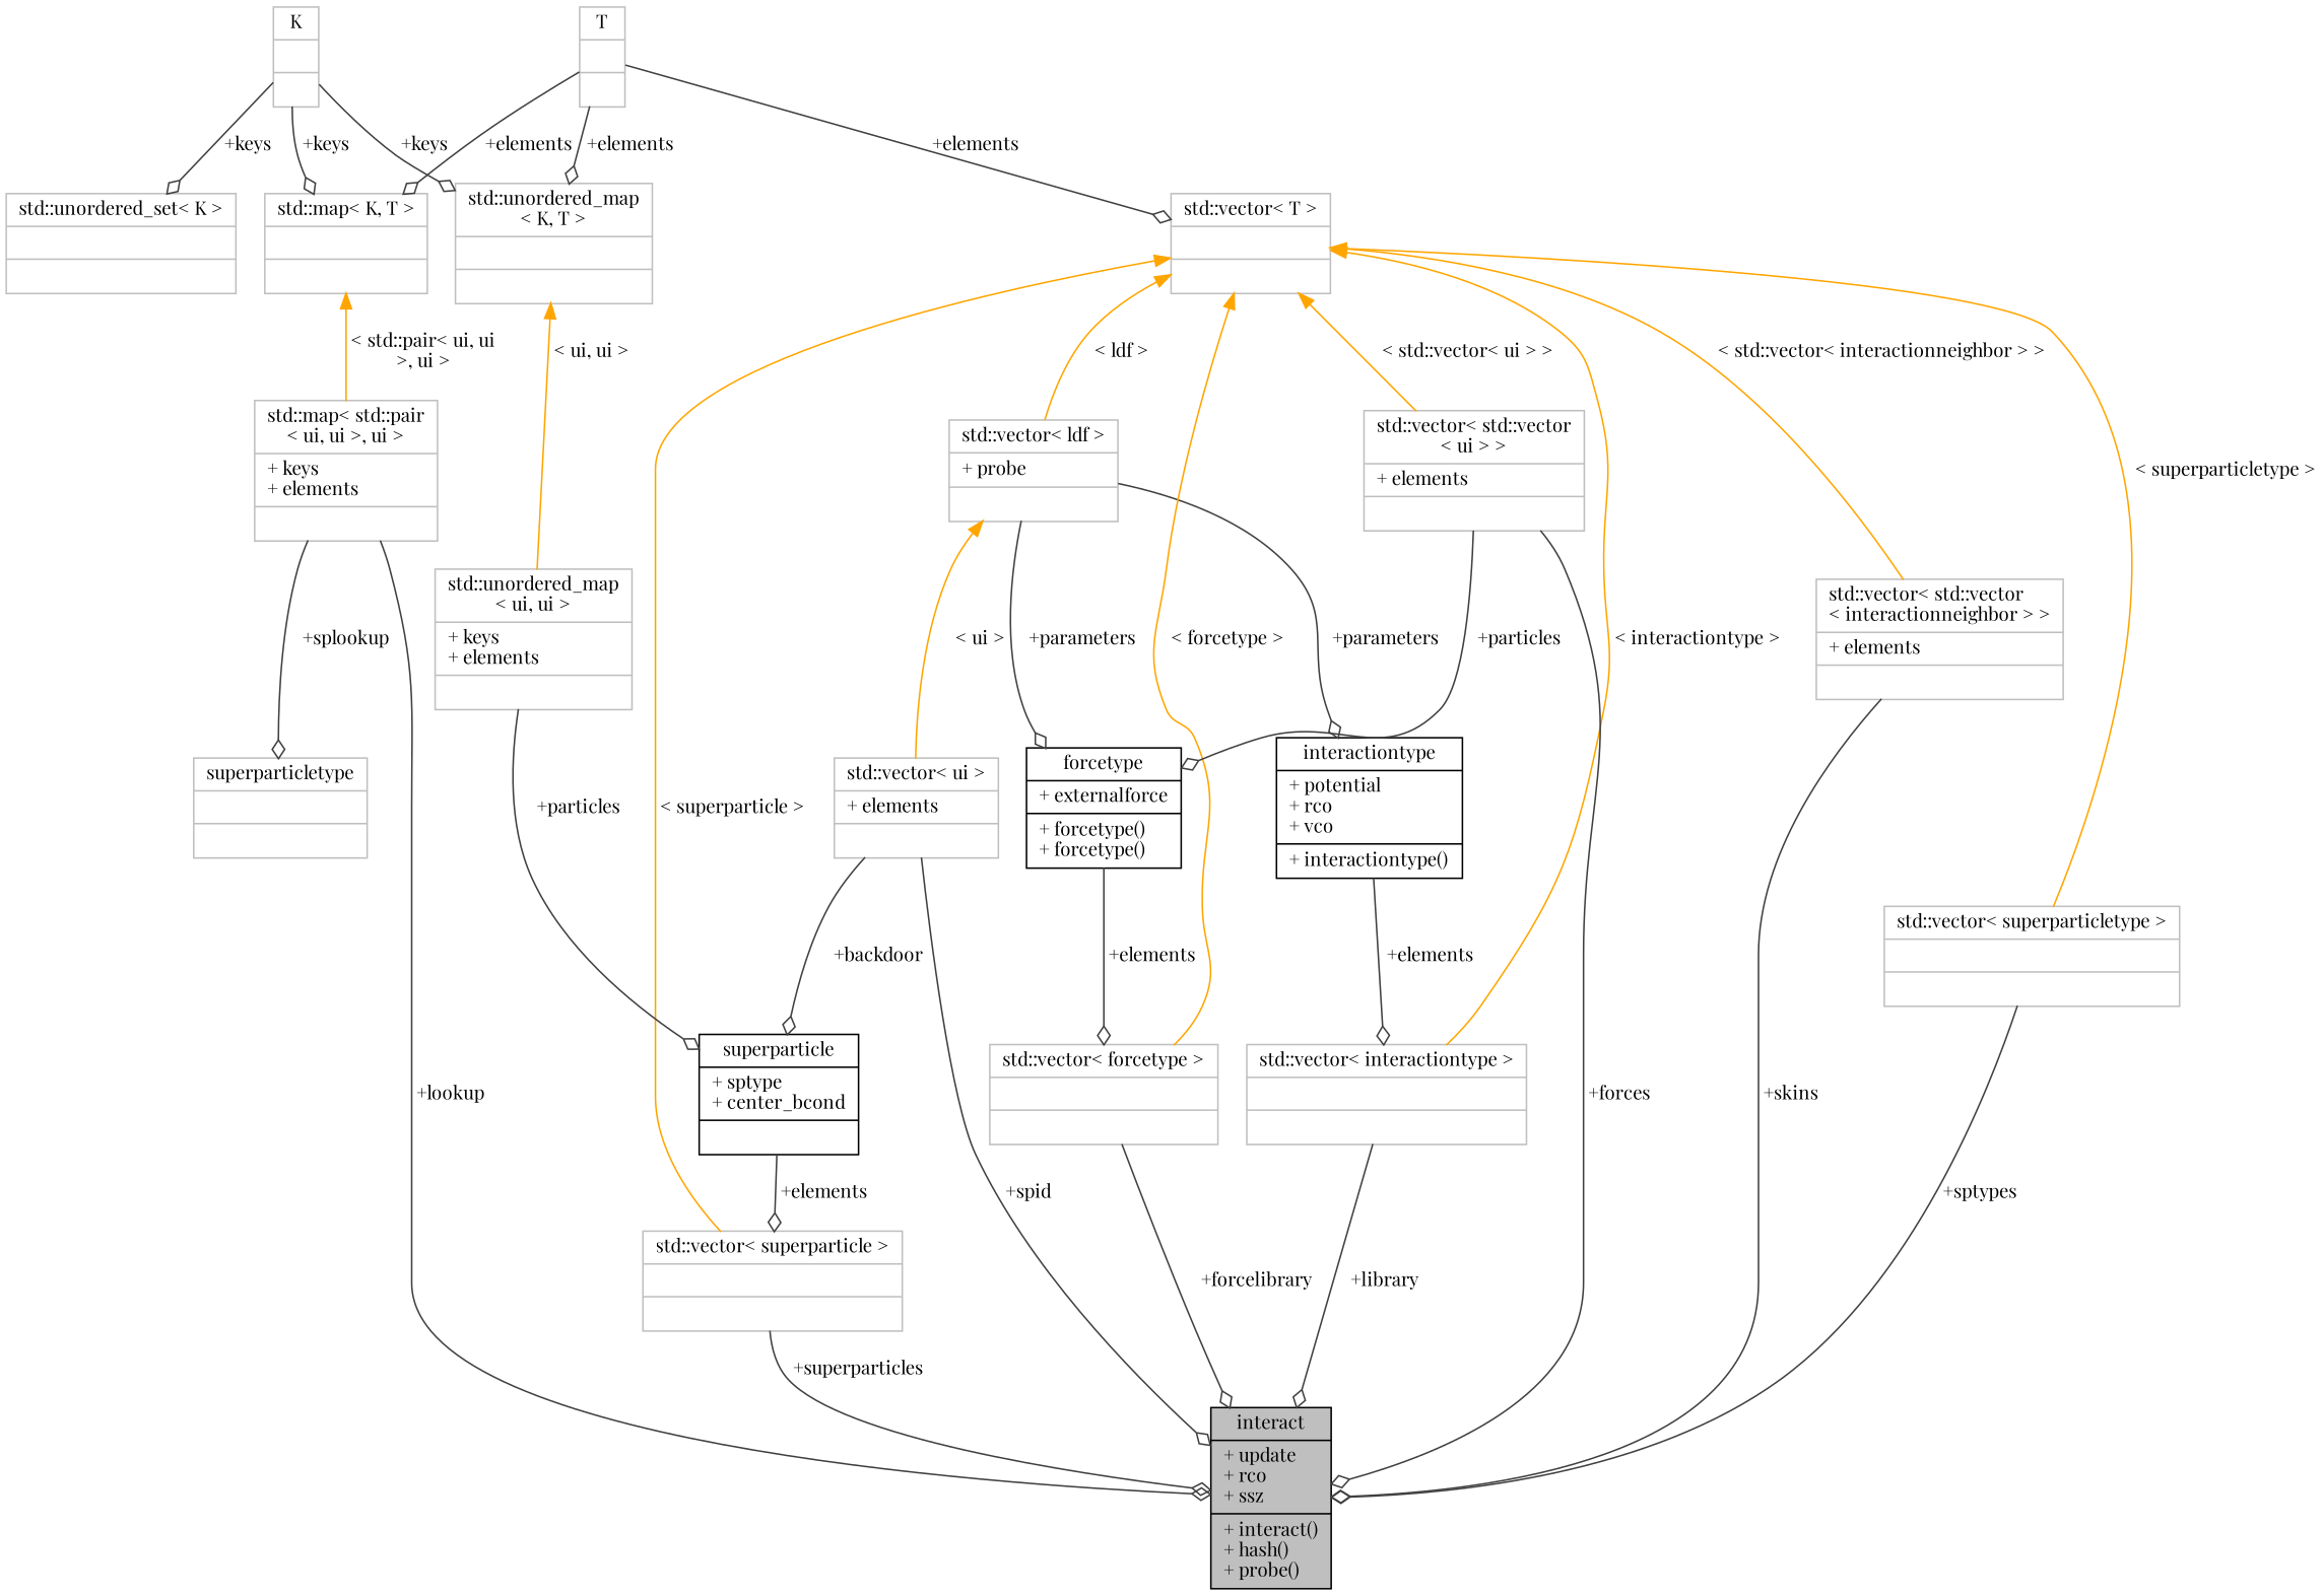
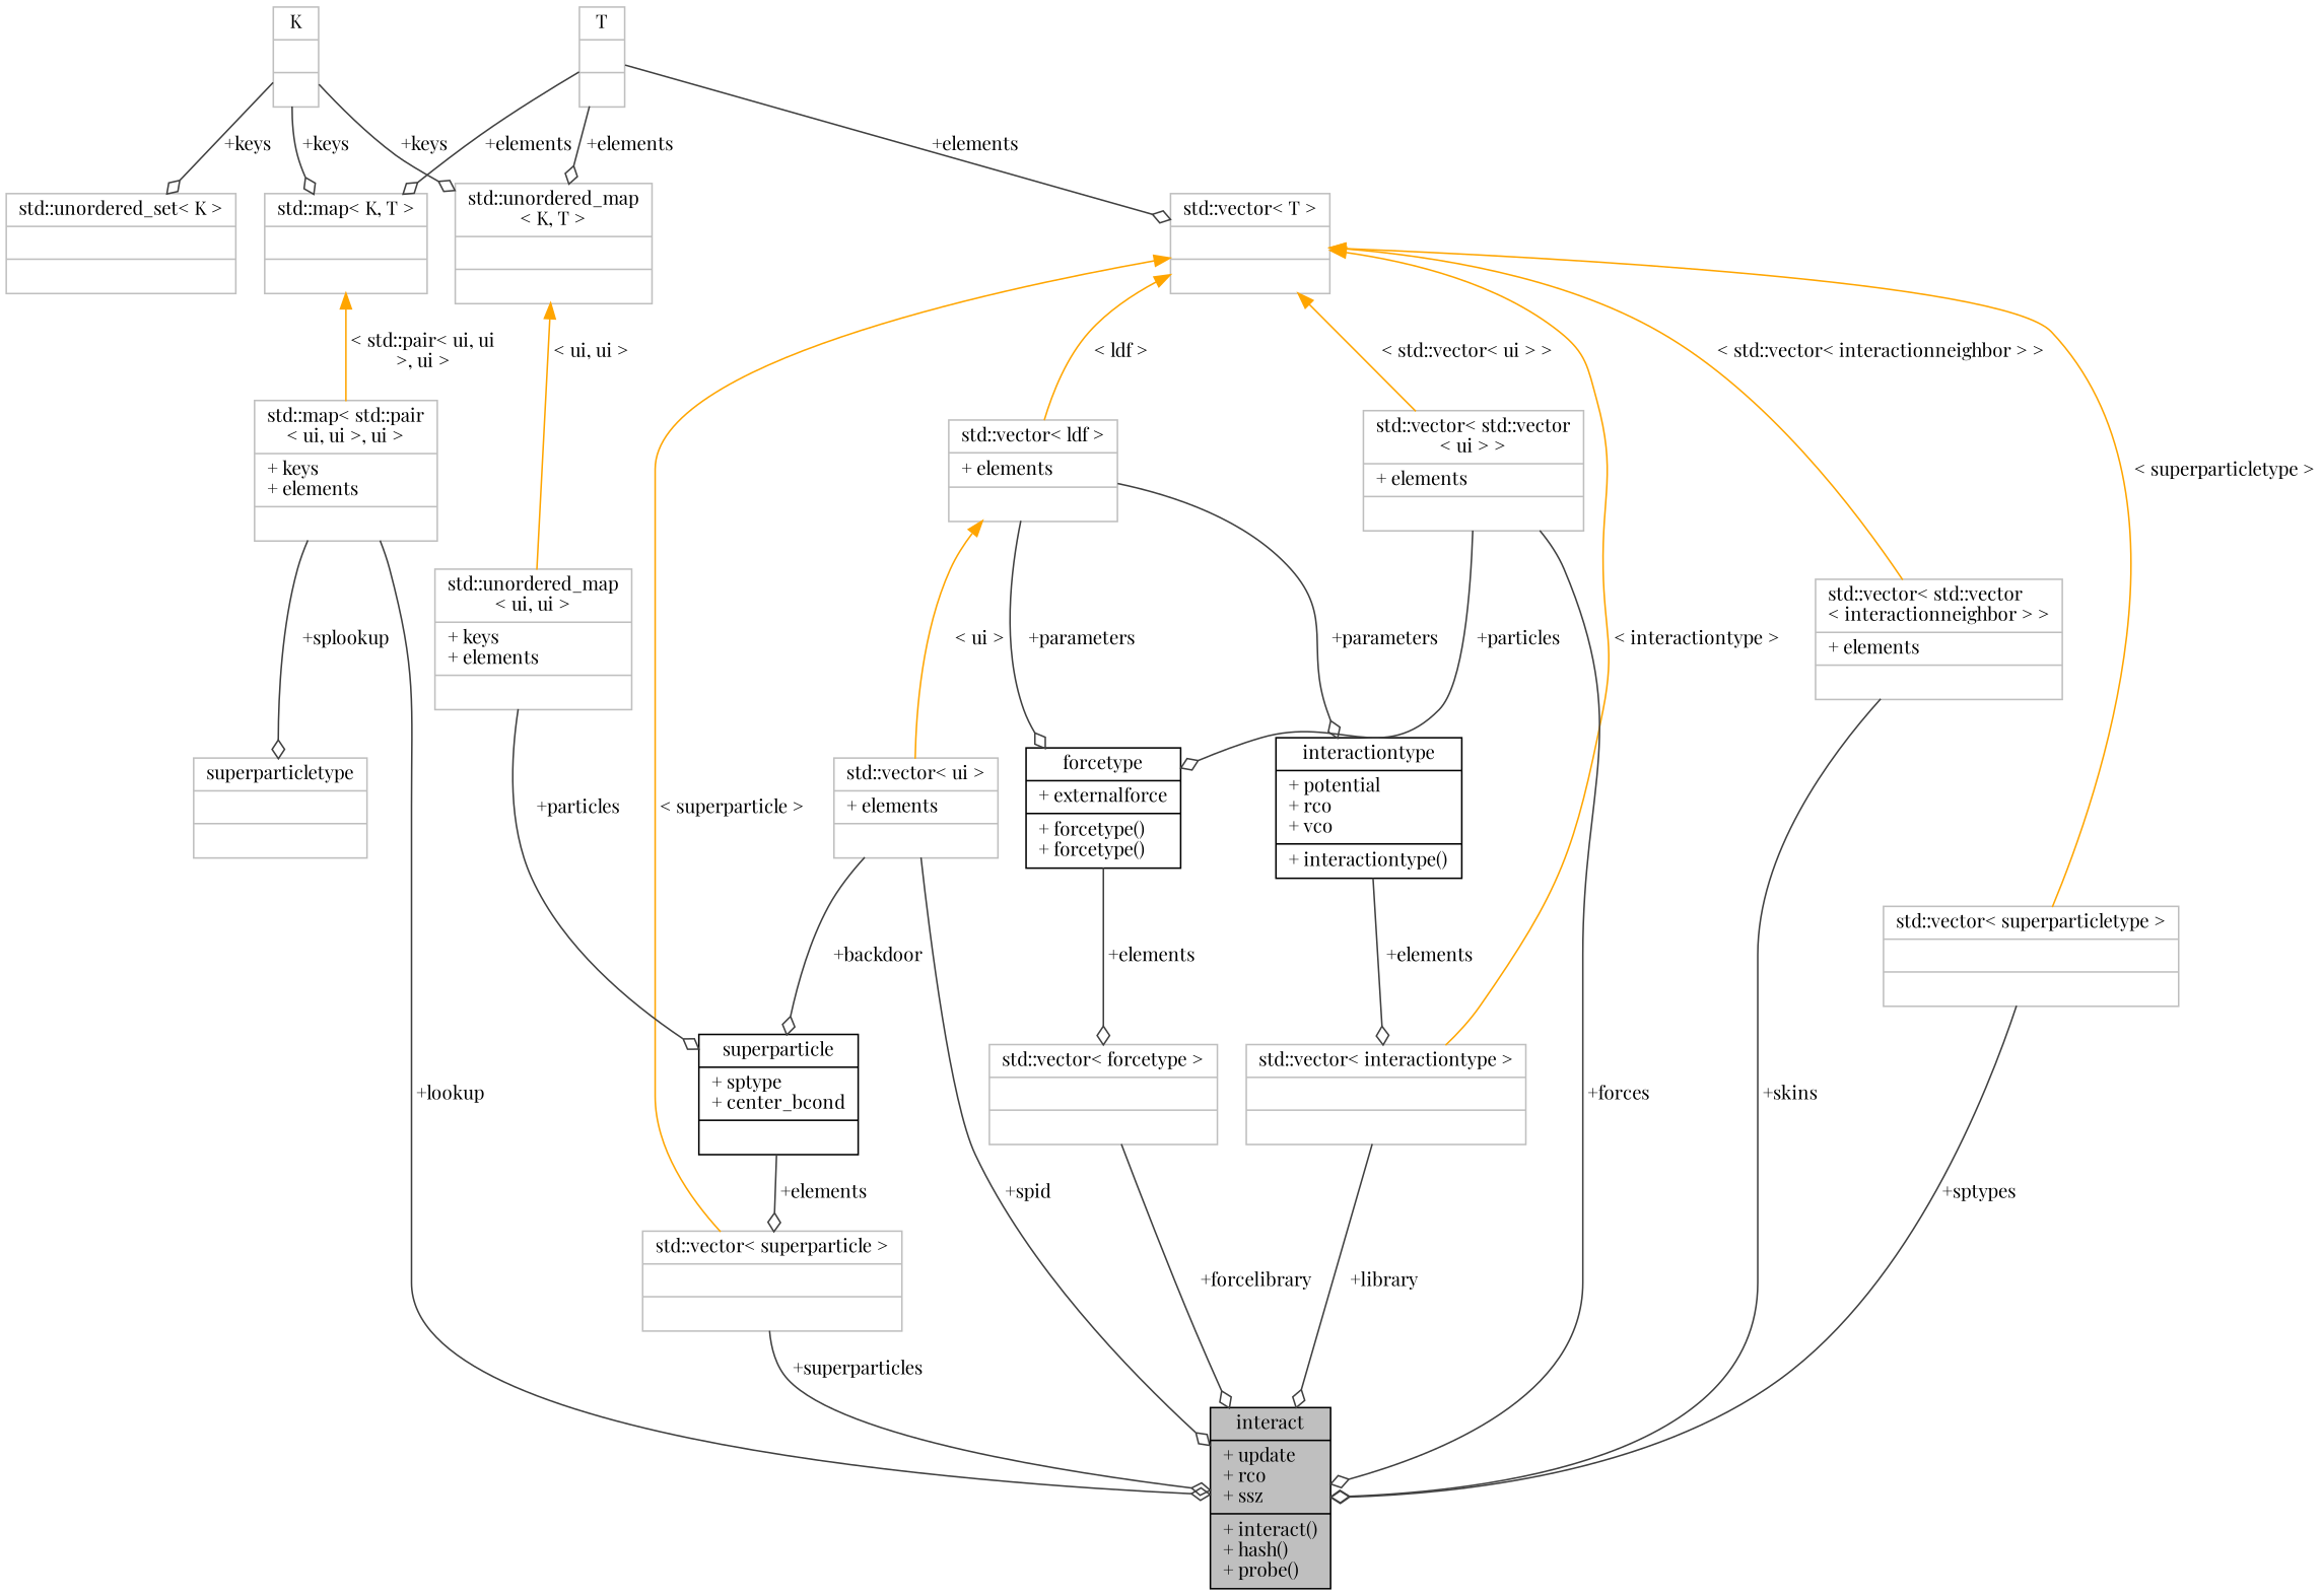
  digraph {
    fontname="Playfair Display"
    node [color=grey75 fontname="Playfair Display" fontsize=12 shape=record]
    edge [arrowhead=odiamond color=grey25 fontname="Playfair Display" fontsize=12 labelfontname=Helvetica labelfontsize=12 style=solid]
    n1 [color=black fillcolor=grey75 fontcolor=black height=0.2 label="{interact\n|+ update\l+ rco\l+ ssz\l|+ interact()\l+ hash()\l+ probe()\l}" style=filled width=0.4]
    n2 [height=0.2 label="{std::vector\< forcetype \>\n||}" width=0.4]
    n3 [color=black height=0.2 label="{forcetype\n|+ externalforce\l|+ forcetype()\l+ forcetype()\l}" width=0.4]
-   n4 [height=0.2 label="{std::vector\< ldf \>\n|+ probe\l|}" width=0.4]
+   n4 [height=0.2 label="{std::vector\< ldf \>\n|+ elements\l|}" width=0.4]
    n5 [color=black height=0.2 label="{interactiontype\n|+ potential\l+ rco\l+ vco\l|+ interactiontype()\l}" width=0.4]
    n6 [height=0.2 label="{std::vector\< ui \>\n|+ elements\l|}" width=0.4]
    n7 [height=0.2 label="{std::vector\< interactiontype \>\n||}" width=0.4]
    n8 [height=0.2 label="{std::vector\< T \>\n||}" width=0.4]
    n9 [height=0.2 label="{std::vector\< std::vector\l\< ui \> \>\n|+ elements\l|}" width=0.4]
    n10 [height=0.2 label="{std::vector\< std::vector\l\< interactionneighbor \> \>\n|+ elements\l|}" width=0.4]
    n11 [height=0.2 label="{std::vector\< superparticle \>\n||}" width=0.4]
    n12 [height=0.2 label="{std::vector\< superparticletype \>\n||}" width=0.4]
    n13 [color=black height=0.2 label="{superparticle\n|+ sptype\l+ center_bcond\l|}" width=0.4]
    n14 [height=0.2 label="{T\n||}" width=0.4]
    n15 [height=0.2 label="{std::unordered_map\l\< K, T \>\n||}" width=0.4]
    n16 [height=0.2 label="{std::map\< K, T \>\n||}" width=0.4]
    n17 [height=0.2 label="{std::unordered_map\l\< ui, ui \>\n|+ keys\l+ elements\l|}" width=0.4]
    n18 [height=0.2 label="{std::map\< std::pair\l\< ui, ui \>, ui \>\n|+ keys\l+ elements\l|}" width=0.4]
    n19 [height=0.2 label="{K\n||}" width=0.4]
    n20 [height=0.2 label="{std::unordered_set\< K \>\n||}" width=0.4]
    n21 [height=0.2 label="{superparticletype\n||}" width=0.4]
    n2 -> n1 [label=" +forcelibrary"]
    n3 -> n2 [label=" +elements"]
    n4 -> n3 [label=" +parameters"]
    n4 -> n5 [label=" +parameters"]
    n4 -> n6 [color=orange dir=back label=" \< ui \>" arrowhead=""]
    n5 -> n7 [label=" +elements"]
    n6 -> n1 [label=" +spid"]
    n6 -> n13 [label=" +backdoor"]
    n7 -> n1 [label=" +library"]
-   n8 -> n2 [color=orange dir=back label=" \< forcetype \>" arrowhead=""]
    n8 -> n4 [color=orange dir=back label=" \< ldf \>" arrowhead=""]
    n8 -> n7 [color=orange dir=back label=" \< interactiontype \>" arrowhead=""]
    n8 -> n9 [color=orange dir=back label=" \< std::vector\< ui \> \>" arrowhead=""]
    n8 -> n10 [color=orange dir=back label=" \< std::vector\< interactionneighbor \> \>" arrowhead=""]
    n8 -> n11 [color=orange dir=back label=" \< superparticle \>" arrowhead=""]
    n8 -> n12 [color=orange dir=back label=" \< superparticletype \>" arrowhead=""]
    n9 -> n1 [label=" +forces"]
    n9 -> n3 [label=" +particles"]
    n10 -> n1 [label=" +skins"]
    n11 -> n1 [label=" +superparticles"]
    n12 -> n1 [label=" +sptypes"]
    n13 -> n11 [label=" +elements"]
    n14 -> n8 [label=" +elements"]
    n14 -> n15 [label=" +elements"]
    n14 -> n16 [label=" +elements"]
    n15 -> n17 [color=orange dir=back label=" \< ui, ui \>" arrowhead=""]
    n16 -> n18 [color=orange dir=back label=" \< std::pair\< ui, ui\l \>, ui \>" arrowhead=""]
    n17 -> n13 [label=" +particles"]
    n18 -> n1 [label=" +lookup"]
    n18 -> n21 [label=" +splookup"]
    n19 -> n15 [label=" +keys"]
    n19 -> n16 [label=" +keys"]
    n19 -> n20 [label=" +keys"]
  }
